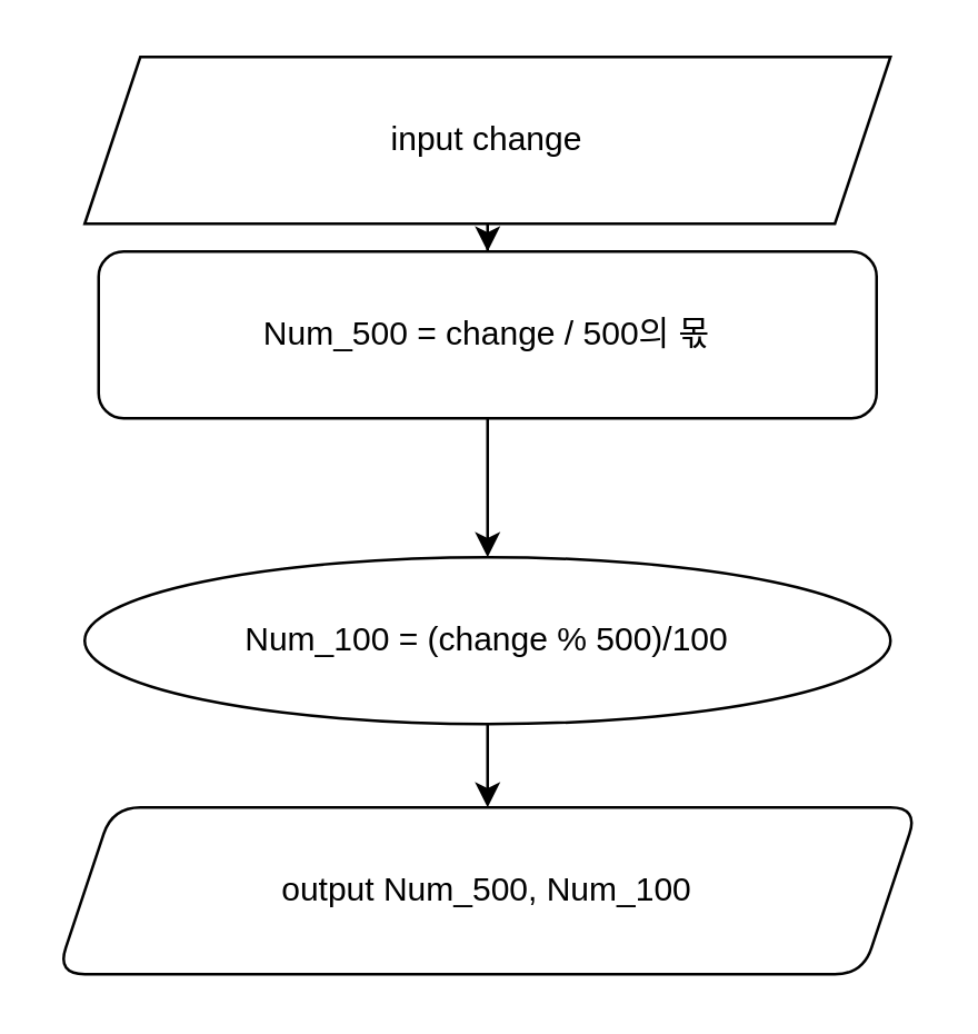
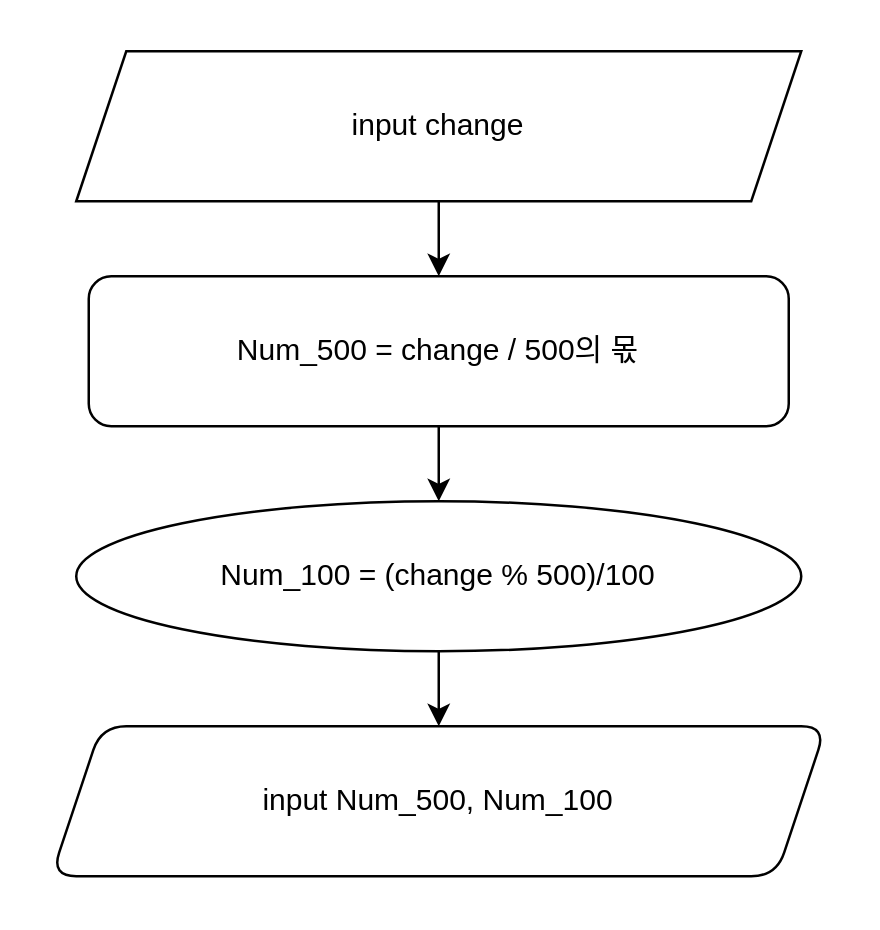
  <mxCell id="0" />
  <mxCell id="1" parent="0" />
  <mxCell id="2" value="" style="edgeStyle=orthogonalEdgeStyle;rounded=0;orthogonalLoop=1;jettySize=auto;html=1;" edge="1" parent="1" source="3" target="5"><mxGeometry relative="1" as="geometry" /></mxCell>
  <mxCell id="3" value="input change" style="shape=parallelogram;perimeter=parallelogramPerimeter;whiteSpace=wrap;html=1;fixedSize=1;" vertex="1" parent="1"><mxGeometry x="30" y="20" width="290" height="60" as="geometry" /></mxCell>
  <mxCell id="4" value="" style="edgeStyle=orthogonalEdgeStyle;rounded=0;orthogonalLoop=1;jettySize=auto;html=1;" edge="1" parent="1" source="5" target="7"><mxGeometry relative="1" as="geometry" /></mxCell>
- <mxCell id="5" value="Num_500 = change / 500의 몫" style="rounded=1;whiteSpace=wrap;html=1;" vertex="1" parent="1"><mxGeometry x="35" y="90" width="280" height="60" as="geometry" /></mxCell>
+ <mxCell id="5" value="Num_500 = change / 500의 몫" style="rounded=1;whiteSpace=wrap;html=1;" vertex="1" parent="1"><mxGeometry x="35" y="110" width="280" height="60" as="geometry" /></mxCell>
  <mxCell id="6" value="" style="edgeStyle=orthogonalEdgeStyle;rounded=0;orthogonalLoop=1;jettySize=auto;html=1;" edge="1" parent="1" source="7" target="8"><mxGeometry relative="1" as="geometry" /></mxCell>
  <mxCell id="7" value="Num_100 = (change % 500)/100" style="ellipse;whiteSpace=wrap;html=1;" vertex="1" parent="1"><mxGeometry x="30" y="200" width="290" height="60" as="geometry" /></mxCell>
- <mxCell id="8" value="output Num_500, Num_100" style="shape=parallelogram;perimeter=parallelogramPerimeter;whiteSpace=wrap;html=1;fixedSize=1;rounded=1;" vertex="1" parent="1"><mxGeometry x="20" y="290" width="310" height="60" as="geometry" /></mxCell>
+ <mxCell id="8" value="input Num_500, Num_100" style="shape=parallelogram;perimeter=parallelogramPerimeter;whiteSpace=wrap;html=1;fixedSize=1;rounded=1;" vertex="1" parent="1"><mxGeometry x="20" y="290" width="310" height="60" as="geometry" /></mxCell>
